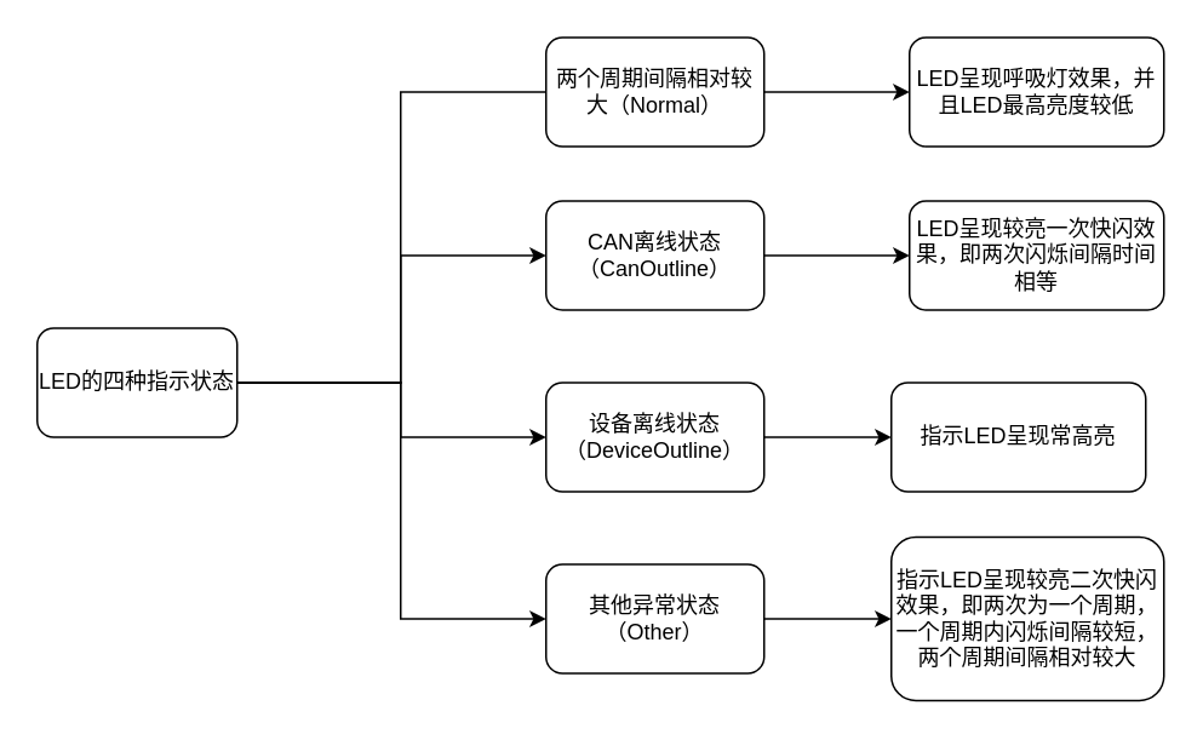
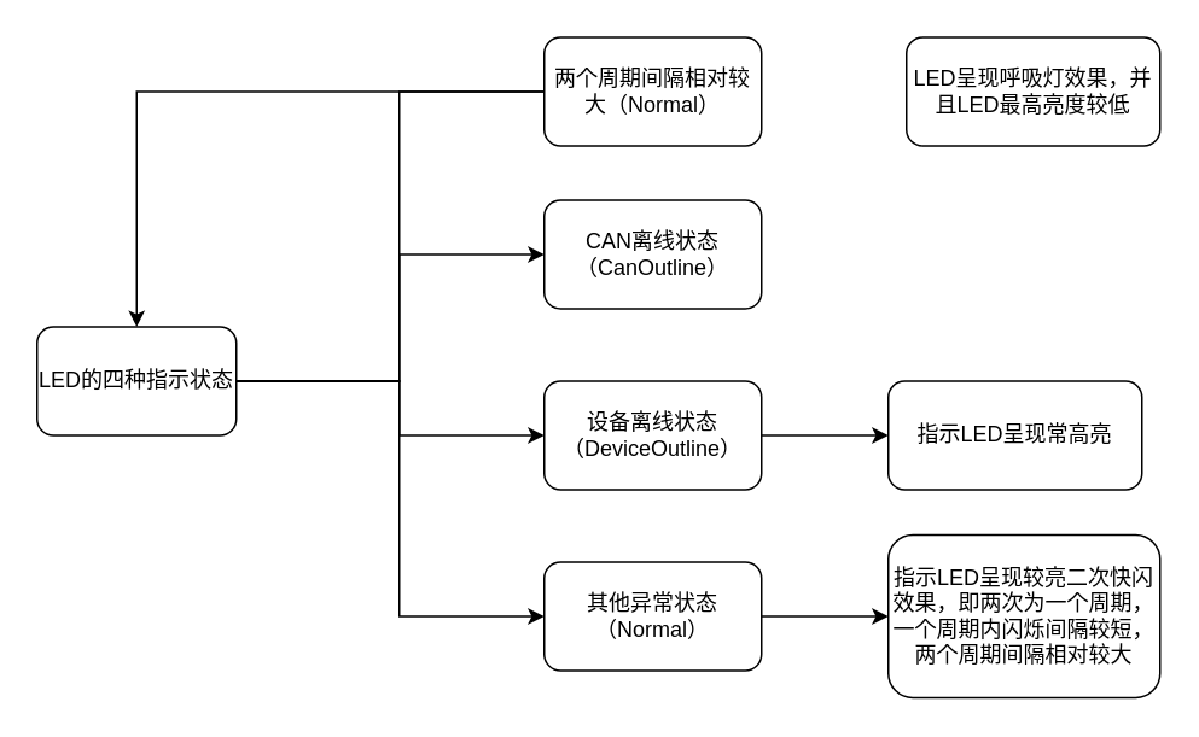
  <mxCell id="0" />
  <mxCell id="1" parent="0" />
  <mxCell id="2" value="" style="edgeStyle=orthogonalEdgeStyle;rounded=0;orthogonalLoop=1;jettySize=auto;html=1;" edge="1" parent="1" source="6"><mxGeometry relative="1" as="geometry"><mxPoint x="310" y="50" as="targetPoint" /><Array as="points"><mxPoint x="220" y="210" /><mxPoint x="220" y="50" /></Array></mxGeometry></mxCell>
  <mxCell id="3" style="edgeStyle=orthogonalEdgeStyle;rounded=0;orthogonalLoop=1;jettySize=auto;html=1;" edge="1" parent="1" source="6" target="10"><mxGeometry relative="1" as="geometry"><Array as="points"><mxPoint x="220" y="210" /><mxPoint x="220" y="140" /></Array></mxGeometry></mxCell>
  <mxCell id="4" style="edgeStyle=orthogonalEdgeStyle;rounded=0;orthogonalLoop=1;jettySize=auto;html=1;entryX=0;entryY=0.5;entryDx=0;entryDy=0;" edge="1" parent="1" source="6" target="12"><mxGeometry relative="1" as="geometry"><Array as="points"><mxPoint x="220" y="210" /><mxPoint x="220" y="240" /></Array></mxGeometry></mxCell>
  <mxCell id="5" style="edgeStyle=orthogonalEdgeStyle;rounded=0;orthogonalLoop=1;jettySize=auto;html=1;" edge="1" parent="1" source="6" target="14"><mxGeometry relative="1" as="geometry"><mxPoint x="150" y="280" as="targetPoint" /><Array as="points"><mxPoint x="220" y="210" /><mxPoint x="220" y="340" /></Array></mxGeometry></mxCell>
  <mxCell id="6" value="LED的四种指示状态" style="rounded=1;whiteSpace=wrap;html=1;" vertex="1" parent="1"><mxGeometry x="20" y="180" width="110" height="60" as="geometry" /></mxCell>
- <mxCell id="7" value="" style="edgeStyle=orthogonalEdgeStyle;rounded=0;orthogonalLoop=1;jettySize=auto;html=1;" edge="1" parent="1" source="8" target="15"><mxGeometry relative="1" as="geometry" /></mxCell>
+ <mxCell id="7" value="" style="edgeStyle=orthogonalEdgeStyle;rounded=0;orthogonalLoop=1;jettySize=auto;html=1;" edge="1" parent="1" source="8" target="6"><mxGeometry relative="1" as="geometry" /></mxCell>
  <mxCell id="8" value="两个周期间隔相对较大（Normal）" style="whiteSpace=wrap;html=1;rounded=1;" vertex="1" parent="1"><mxGeometry x="300" y="20" width="120" height="60" as="geometry" /></mxCell>
- <mxCell id="9" value="" style="edgeStyle=orthogonalEdgeStyle;rounded=0;orthogonalLoop=1;jettySize=auto;html=1;" edge="1" parent="1" source="10" target="16"><mxGeometry relative="1" as="geometry" /></mxCell>
  <mxCell id="10" value="CAN离线状态（CanOutline）" style="rounded=1;whiteSpace=wrap;html=1;" vertex="1" parent="1"><mxGeometry x="300" y="110" width="120" height="60" as="geometry" /></mxCell>
  <mxCell id="11" value="" style="edgeStyle=orthogonalEdgeStyle;rounded=0;orthogonalLoop=1;jettySize=auto;html=1;" edge="1" parent="1" source="12" target="17"><mxGeometry relative="1" as="geometry" /></mxCell>
  <mxCell id="12" value="设备离线状态（DeviceOutline）" style="rounded=1;whiteSpace=wrap;html=1;" vertex="1" parent="1"><mxGeometry x="300" y="210" width="120" height="60" as="geometry" /></mxCell>
  <mxCell id="13" value="" style="edgeStyle=orthogonalEdgeStyle;rounded=0;orthogonalLoop=1;jettySize=auto;html=1;" edge="1" parent="1" source="14" target="18"><mxGeometry relative="1" as="geometry" /></mxCell>
- <mxCell id="14" value="其他异常状态（Other）" style="rounded=1;whiteSpace=wrap;html=1;" vertex="1" parent="1"><mxGeometry x="300" y="310" width="120" height="60" as="geometry" /></mxCell>
+ <mxCell id="14" value="其他异常状态（Normal）" style="rounded=1;whiteSpace=wrap;html=1;" vertex="1" parent="1"><mxGeometry x="300" y="310" width="120" height="60" as="geometry" /></mxCell>
  <mxCell id="15" value="LED呈现呼吸灯效果，并且LED最高亮度较低" style="whiteSpace=wrap;html=1;rounded=1;" vertex="1" parent="1"><mxGeometry x="500" y="20" width="140" height="60" as="geometry" /></mxCell>
- <mxCell id="16" value="LED呈现较亮一次快闪效果，即两次闪烁间隔时间相等" style="rounded=1;whiteSpace=wrap;html=1;" vertex="1" parent="1"><mxGeometry x="500" y="110" width="140" height="60" as="geometry" /></mxCell>
  <mxCell id="17" value="指示LED呈现常高亮" style="rounded=1;whiteSpace=wrap;html=1;" vertex="1" parent="1"><mxGeometry x="490" y="210" width="140" height="60" as="geometry" /></mxCell>
  <mxCell id="18" value="指示LED呈现较亮二次快闪效果，即两次为一个周期，一个周期内闪烁间隔较短，两个周期间隔相对较大" style="rounded=1;whiteSpace=wrap;html=1;" vertex="1" parent="1"><mxGeometry x="490" y="295" width="150" height="90" as="geometry" /></mxCell>
